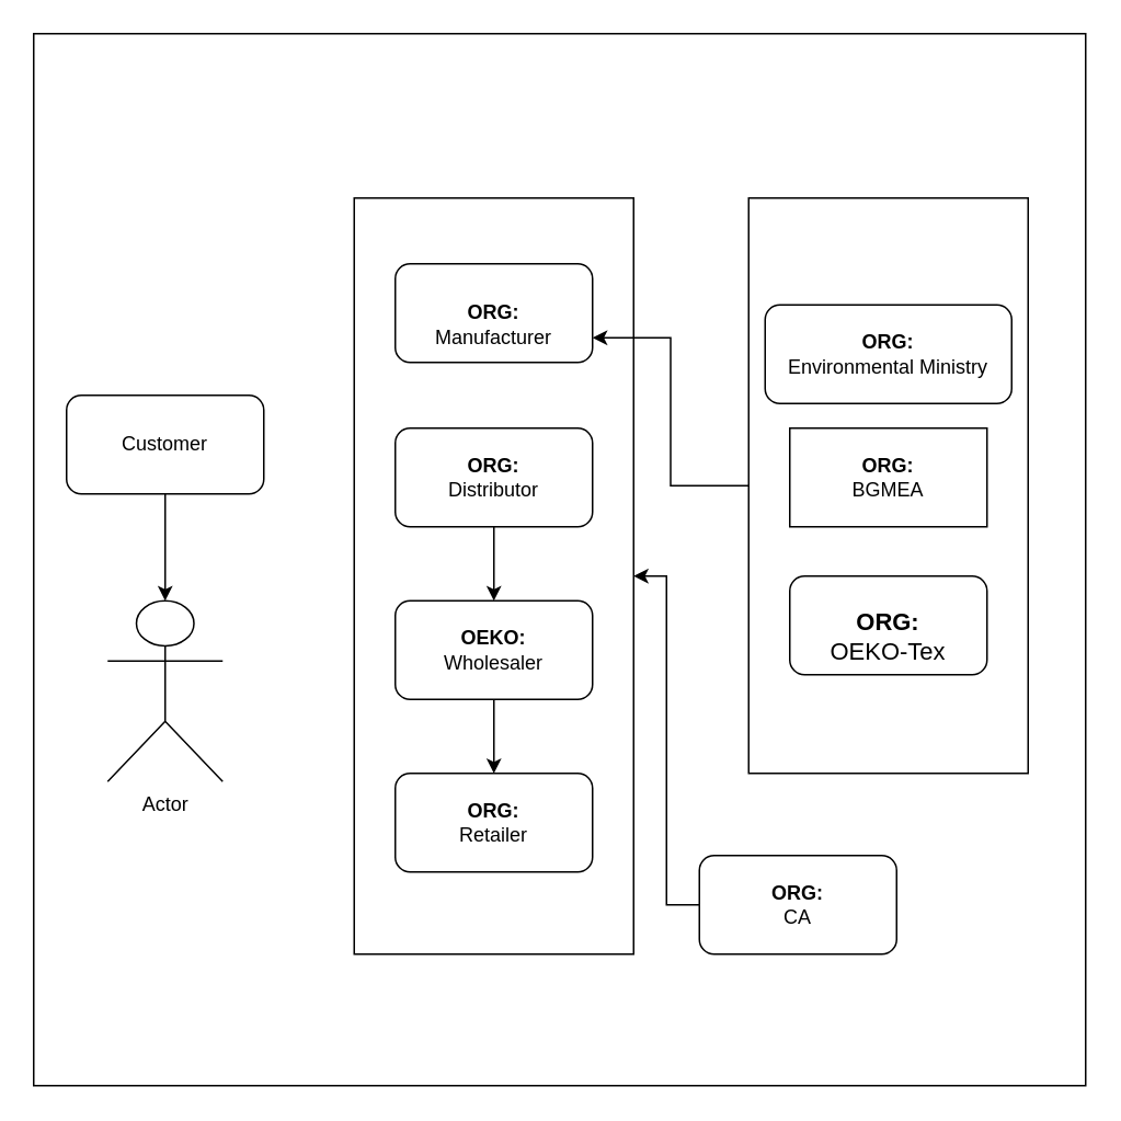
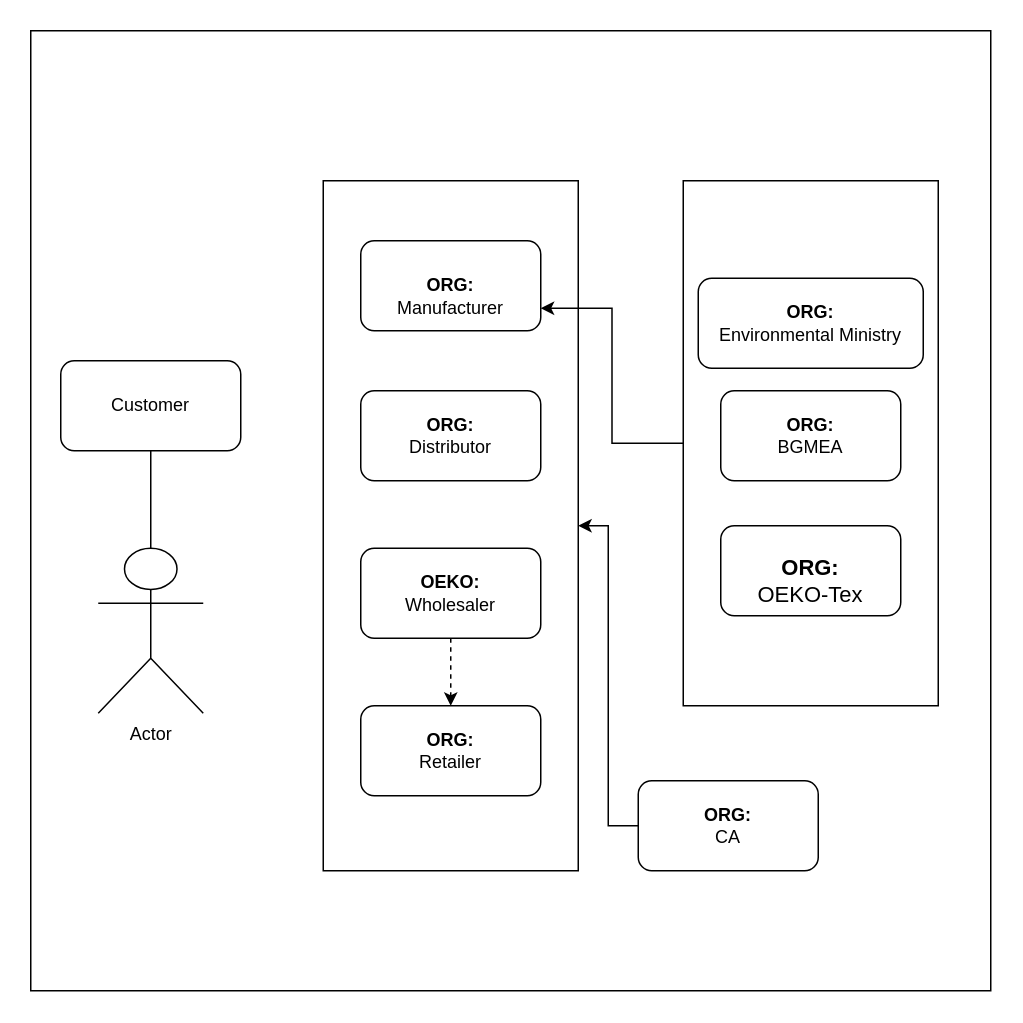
  <mxCell id="0" />
  <mxCell id="1" parent="0" />
  <mxCell id="2" value="" style="whiteSpace=wrap;html=1;aspect=fixed;" vertex="1" parent="1"><mxGeometry x="20" y="20" width="640" height="640" as="geometry" /></mxCell>
  <mxCell id="3" value="" style="rounded=0;whiteSpace=wrap;html=1;" vertex="1" parent="1"><mxGeometry x="215" y="120" width="170" height="460" as="geometry" /></mxCell>
  <mxCell id="4" value="Actor" style="shape=umlActor;verticalLabelPosition=bottom;verticalAlign=top;html=1;outlineConnect=0;" vertex="1" parent="1"><mxGeometry x="65" y="365" width="70" height="110" as="geometry" /></mxCell>
- <mxCell id="5" style="edgeStyle=orthogonalEdgeStyle;rounded=0;orthogonalLoop=1;jettySize=auto;html=1;exitX=0.5;exitY=1;exitDx=0;exitDy=0;" edge="1" parent="1" source="6" target="4"><mxGeometry relative="1" as="geometry" /></mxCell>
+ <mxCell id="5" style="edgeStyle=orthogonalEdgeStyle;rounded=0;orthogonalLoop=1;jettySize=auto;html=1;exitX=0.5;exitY=1;exitDx=0;exitDy=0;endArrow=none;" edge="1" parent="1" source="6" target="4"><mxGeometry relative="1" as="geometry" /></mxCell>
  <mxCell id="6" value="Customer" style="rounded=1;whiteSpace=wrap;html=1;" vertex="1" parent="1"><mxGeometry x="40" y="240" width="120" height="60" as="geometry" /></mxCell>
- <mxCell id="7" style="edgeStyle=orthogonalEdgeStyle;rounded=0;orthogonalLoop=1;jettySize=auto;html=1;" edge="1" parent="1" source="8" target="10"><mxGeometry relative="1" as="geometry" /></mxCell>
  <mxCell id="8" value="&lt;b&gt;ORG:&lt;/b&gt;&lt;div&gt;Distributor&lt;/div&gt;" style="rounded=1;whiteSpace=wrap;html=1;" vertex="1" parent="1"><mxGeometry x="240" y="260" width="120" height="60" as="geometry" /></mxCell>
- <mxCell id="9" style="edgeStyle=orthogonalEdgeStyle;rounded=0;orthogonalLoop=1;jettySize=auto;html=1;entryX=0.5;entryY=0;entryDx=0;entryDy=0;" edge="1" parent="1" source="10" target="11"><mxGeometry relative="1" as="geometry" /></mxCell>
+ <mxCell id="9" style="edgeStyle=orthogonalEdgeStyle;rounded=0;orthogonalLoop=1;jettySize=auto;html=1;entryX=0.5;entryY=0;entryDx=0;entryDy=0;dashed=1;" edge="1" parent="1" source="10" target="11"><mxGeometry relative="1" as="geometry" /></mxCell>
  <mxCell id="10" value="&lt;b&gt;OEKO:&lt;/b&gt;&lt;div&gt;Wholesaler&lt;/div&gt;" style="rounded=1;whiteSpace=wrap;html=1;" vertex="1" parent="1"><mxGeometry x="240" y="365" width="120" height="60" as="geometry" /></mxCell>
  <mxCell id="11" value="&lt;b&gt;ORG:&lt;/b&gt;&lt;div&gt;Retailer&lt;/div&gt;" style="rounded=1;whiteSpace=wrap;html=1;" vertex="1" parent="1"><mxGeometry x="240" y="470" width="120" height="60" as="geometry" /></mxCell>
  <mxCell id="12" value="&lt;br&gt;&lt;b&gt;ORG:&lt;/b&gt;&lt;br&gt;&lt;div&gt;Manufacturer&lt;/div&gt;" style="rounded=1;whiteSpace=wrap;html=1;" vertex="1" parent="1"><mxGeometry x="240" y="160" width="120" height="60" as="geometry" /></mxCell>
  <mxCell id="13" style="edgeStyle=orthogonalEdgeStyle;rounded=0;orthogonalLoop=1;jettySize=auto;html=1;entryX=1;entryY=0.5;entryDx=0;entryDy=0;" edge="1" parent="1" source="14" target="3"><mxGeometry relative="1" as="geometry" /></mxCell>
  <mxCell id="14" value="&lt;b&gt;ORG:&lt;/b&gt;&lt;div&gt;CA&lt;/div&gt;" style="rounded=1;whiteSpace=wrap;html=1;" vertex="1" parent="1"><mxGeometry x="425" y="520" width="120" height="60" as="geometry" /></mxCell>
  <mxCell id="15" style="edgeStyle=orthogonalEdgeStyle;rounded=0;orthogonalLoop=1;jettySize=auto;html=1;entryX=1;entryY=0.75;entryDx=0;entryDy=0;" edge="1" parent="1" source="16" target="12"><mxGeometry relative="1" as="geometry" /></mxCell>
  <mxCell id="16" value="" style="rounded=0;whiteSpace=wrap;html=1;" vertex="1" parent="1"><mxGeometry x="455" y="120" width="170" height="350" as="geometry" /></mxCell>
- <mxCell id="17" value="&lt;b&gt;ORG:&lt;/b&gt;&lt;div&gt;BGMEA&lt;/div&gt;" style="whiteSpace=wrap;html=1;rounded=0;" vertex="1" parent="1"><mxGeometry x="480" y="260" width="120" height="60" as="geometry" /></mxCell>
+ <mxCell id="17" value="&lt;b&gt;ORG:&lt;/b&gt;&lt;div&gt;BGMEA&lt;/div&gt;" style="rounded=1;whiteSpace=wrap;html=1;" vertex="1" parent="1"><mxGeometry x="480" y="260" width="120" height="60" as="geometry" /></mxCell>
  <mxCell id="18" value="&lt;div&gt;&lt;br&gt;&lt;font style=&quot;font-size: 11px&quot;&gt;&lt;span style=&quot;font-size: 11pt ; font-family: &amp;#34;arial&amp;#34; ; color: rgb(0 , 0 , 0) ; background-color: transparent ; font-weight: 400 ; font-style: normal ; font-variant: normal ; text-decoration: none ; vertical-align: baseline&quot; id=&quot;docs-internal-guid-c25ce7b1-7fff-9b05-69a6-002211a3fff1&quot;&gt;&lt;b&gt;ORG:&lt;/b&gt;&lt;/span&gt;&lt;/font&gt;&lt;/div&gt;&lt;div&gt;&lt;font style=&quot;font-size: 11px&quot;&gt;&lt;span style=&quot;font-size: 11pt ; font-family: &amp;#34;arial&amp;#34; ; color: rgb(0 , 0 , 0) ; background-color: transparent ; font-weight: 400 ; font-style: normal ; font-variant: normal ; text-decoration: none ; vertical-align: baseline&quot; id=&quot;docs-internal-guid-c25ce7b1-7fff-9b05-69a6-002211a3fff1&quot;&gt;OEKO-Tex&lt;/span&gt;&lt;/font&gt;&lt;/div&gt;" style="rounded=1;whiteSpace=wrap;html=1;" vertex="1" parent="1"><mxGeometry x="480" y="350" width="120" height="60" as="geometry" /></mxCell>
  <mxCell id="19" value="&lt;b&gt;ORG:&lt;/b&gt;&lt;div&gt;Environmental Ministry&lt;/div&gt;" style="rounded=1;whiteSpace=wrap;html=1;" vertex="1" parent="1"><mxGeometry x="465" y="185" width="150" height="60" as="geometry" /></mxCell>
